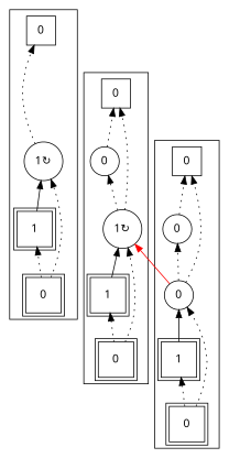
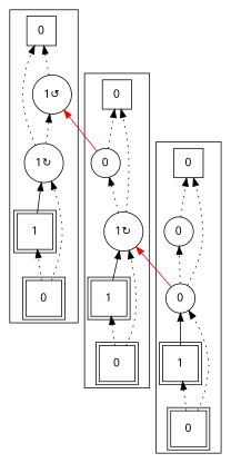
  digraph {
    rankdir=BT
    node [fontname="Apple Symbols" shape=square]
    edge [style=dotted]
    n1 [label=1 peripheries=2]
    n2 [label=0 shape=circle]
    n3 [label=0 peripheries=2]
    n4 [label=0 shape=circle]
    n5 [label=0]
    n6 [label=1 peripheries=2]
    n7 [label="1&#8635;" shape=circle]
    n8 [label=0 peripheries=2]
    n9 [label=0 shape=circle]
    n10 [label=0]
    n11 [label=1 peripheries=2]
    n12 [label="1&#8635;" shape=circle]
    n13 [label=0 peripheries=2]
+   n14 [label="1&#8634;" shape=circle]
    n15 [label=0]
    subgraph cluster_1 {
      n1
      n2
      n3
      n4
      n5
    }
    subgraph cluster_2 {
      n6
      n7
      n8
      n9
      n10
    }
    subgraph cluster_3 {
      n11
      n12
      n13
+     n14
      n15
    }
    n1 -> n2 [style=""]
    n2 -> n4
    n2 -> n5
    n2 -> n7 [color=red rtail=Player1X1XGround0X1XSausage11X2XSausage00X1XIsland0X1X_Sausage1 style=""]
    n3 -> n1
    n3 -> n2
    n4 -> n5
    n6 -> n7 [style=""]
    n7 -> n9
    n7 -> n10
    n8 -> n6
    n8 -> n7
    n9 -> n10
+   n9 -> n14 [color=red rtail=Player1X1XGround0X1XSausage11X2XSausage01X0XIsland0X1X_Sausage0 style=""]
    n11 -> n12 [style=""]
+   n12 -> n14
    n12 -> n15
    n13 -> n11
    n13 -> n12
+   n14 -> n15
  }
